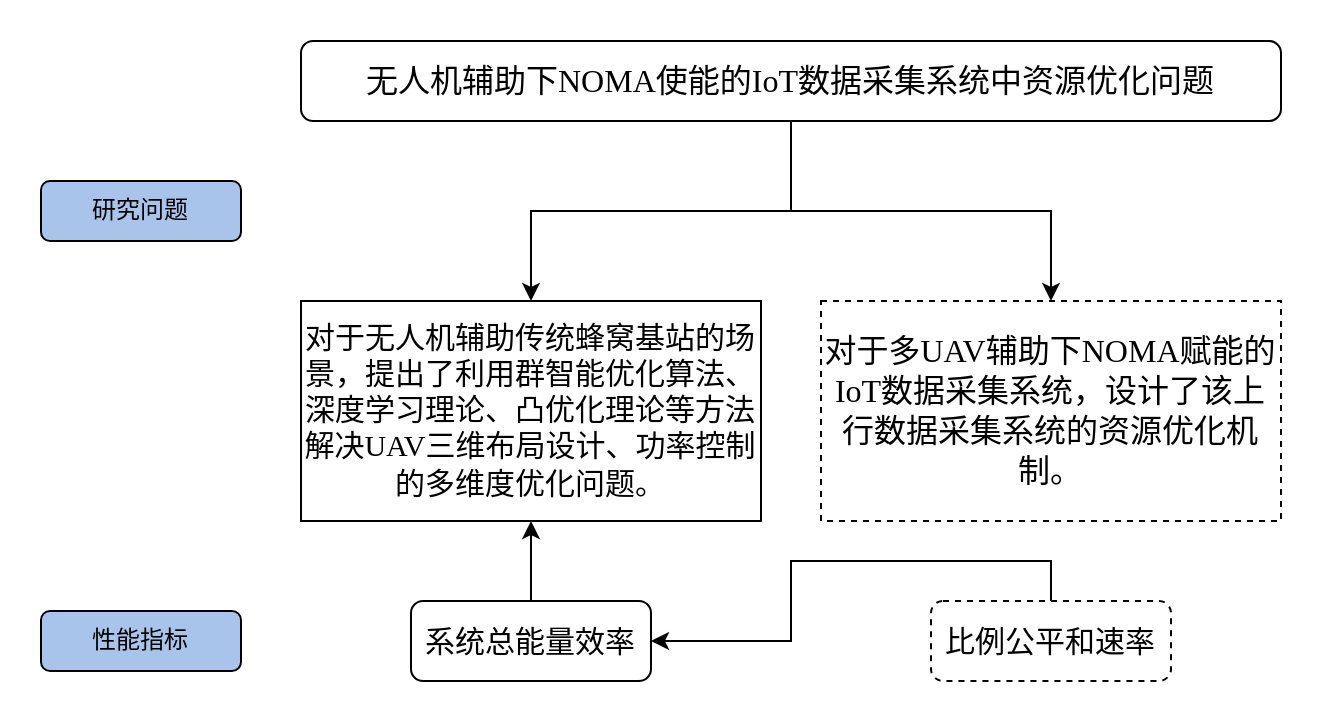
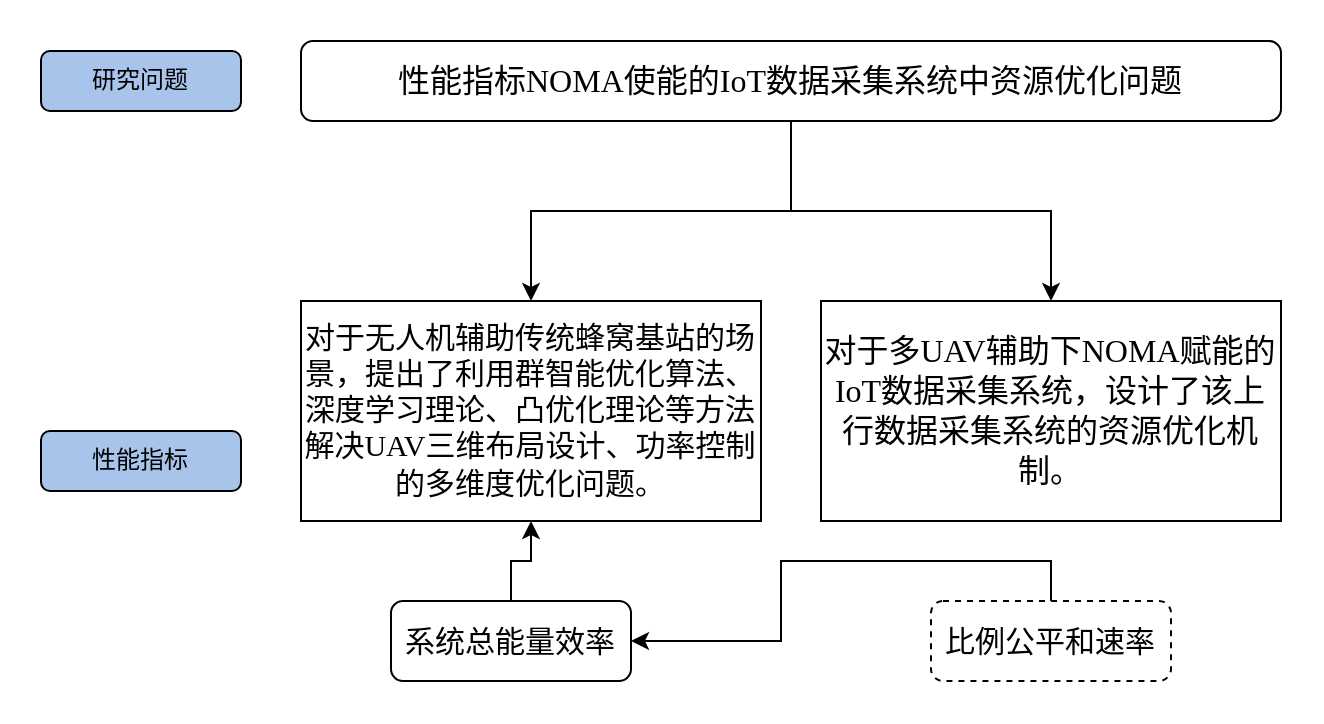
  <mxCell id="0" />
  <mxCell id="1" parent="0" />
  <mxCell id="2" style="edgeStyle=orthogonalEdgeStyle;rounded=0;orthogonalLoop=1;jettySize=auto;html=1;entryX=0.5;entryY=0;entryDx=0;entryDy=0;exitX=0.5;exitY=1;exitDx=0;exitDy=0;" edge="1" parent="1" source="4" target="6"><mxGeometry relative="1" as="geometry" /></mxCell>
  <mxCell id="3" style="edgeStyle=orthogonalEdgeStyle;rounded=0;orthogonalLoop=1;jettySize=auto;html=1;entryX=0.5;entryY=0;entryDx=0;entryDy=0;" edge="1" parent="1" source="4" target="7"><mxGeometry relative="1" as="geometry" /></mxCell>
- <mxCell id="4" value="&lt;span style=&quot;border-color: var(--border-color); font-family: 宋体; font-size: 16px; text-indent: 40.133px;&quot;&gt;无人机辅助下&lt;/span&gt;&lt;span style=&quot;border-color: var(--border-color); font-size: 16px; text-indent: 40.133px;&quot;&gt;&lt;font face=&quot;Times New Roman&quot;&gt;NOMA&lt;/font&gt;&lt;span style=&quot;font-family: 宋体; border-color: var(--border-color); line-height: 20px;&quot;&gt;使能的&lt;/span&gt;&lt;span style=&quot;border-color: var(--border-color); line-height: 20px;&quot; lang=&quot;EN-US&quot;&gt;&lt;font face=&quot;Times New Roman&quot;&gt;IoT&lt;/font&gt;&lt;/span&gt;&lt;span style=&quot;font-family: 宋体; border-color: var(--border-color); line-height: 20px;&quot;&gt;数据采集系统中资源优化问题&lt;/span&gt;&lt;/span&gt;" style="rounded=1;whiteSpace=wrap;html=1;align=center;" vertex="1" parent="1"><mxGeometry x="150" y="20" width="490" height="40" as="geometry" /></mxCell>
- <mxCell id="5" value="&lt;font face=&quot;宋体&quot;&gt;研究问题&lt;/font&gt;" style="rounded=1;whiteSpace=wrap;html=1;fillColor=#A9C4EB;" vertex="1" parent="1"><mxGeometry x="20" y="90" width="100" height="30" as="geometry" /></mxCell>
+ <mxCell id="4" value="&lt;span style=&quot;border-color: var(--border-color); font-family: 宋体; font-size: 16px; text-indent: 40.133px;&quot;&gt;性能指标&lt;/span&gt;&lt;span style=&quot;border-color: var(--border-color); font-size: 16px; text-indent: 40.133px;&quot;&gt;&lt;font face=&quot;Times New Roman&quot;&gt;NOMA&lt;/font&gt;&lt;span style=&quot;font-family: 宋体; border-color: var(--border-color); line-height: 20px;&quot;&gt;使能的&lt;/span&gt;&lt;span style=&quot;border-color: var(--border-color); line-height: 20px;&quot; lang=&quot;EN-US&quot;&gt;&lt;font face=&quot;Times New Roman&quot;&gt;IoT&lt;/font&gt;&lt;/span&gt;&lt;span style=&quot;font-family: 宋体; border-color: var(--border-color); line-height: 20px;&quot;&gt;数据采集系统中资源优化问题&lt;/span&gt;&lt;/span&gt;" style="rounded=1;whiteSpace=wrap;html=1;align=center;" vertex="1" parent="1"><mxGeometry x="150" y="20" width="490" height="40" as="geometry" /></mxCell>
+ <mxCell id="5" value="&lt;font face=&quot;宋体&quot;&gt;研究问题&lt;/font&gt;" style="rounded=1;whiteSpace=wrap;html=1;fillColor=#A9C4EB;" vertex="1" parent="1"><mxGeometry x="20" y="25" width="100" height="30" as="geometry" /></mxCell>
  <mxCell id="6" value="&lt;font style=&quot;font-size: 15px;&quot;&gt;&lt;font style=&quot;font-size: 15px;&quot; face=&quot;宋体&quot;&gt;对于无人机辅助传统蜂窝基站的场景，提出了利用群智能优化算法、深度学习理论、凸优化理论等方法解决&lt;/font&gt;&lt;span style=&quot;line-height: 125%;&quot; lang=&quot;EN-US&quot;&gt;&lt;font style=&quot;font-size: 15px;&quot; face=&quot;Times New Roman&quot;&gt;UAV&lt;/font&gt;&lt;/span&gt;&lt;span style=&quot;font-family: 宋体; line-height: 125%;&quot;&gt;三维布局设计、功率控制的多维度优化问题。&lt;/span&gt;&lt;/font&gt;" style="rounded=0;whiteSpace=wrap;html=1;" vertex="1" parent="1"><mxGeometry x="150" y="150" width="230" height="110" as="geometry" /></mxCell>
- <mxCell id="7" value="&lt;font style=&quot;font-size: 16px;&quot;&gt;&lt;font style=&quot;font-size: 16px;&quot; face=&quot;宋体&quot;&gt;对于多&lt;/font&gt;&lt;span style=&quot;line-height: 125%; font-family: &amp;quot;Times New Roman&amp;quot;, serif;&quot; lang=&quot;EN-US&quot;&gt;UAV&lt;/span&gt;&lt;span style=&quot;line-height: 125%; font-family: 宋体;&quot;&gt;辅助下&lt;/span&gt;&lt;span style=&quot;line-height: 125%;&quot;&gt;&lt;font style=&quot;font-size: 16px;&quot; face=&quot;Times New Roman&quot;&gt;NOMA&lt;/font&gt;&lt;/span&gt;&lt;span style=&quot;line-height: 125%; font-family: 宋体;&quot;&gt;赋能的&lt;/span&gt;&lt;span style=&quot;line-height: 125%; font-family: &amp;quot;Times New Roman&amp;quot;, serif;&quot; lang=&quot;EN-US&quot;&gt;IoT&lt;/span&gt;&lt;span style=&quot;line-height: 125%; font-family: 宋体;&quot;&gt;数据采集系统，设计了该上行数据采集系统的资源优化机制。&lt;/span&gt;&lt;/font&gt;" style="rounded=0;whiteSpace=wrap;html=1;dashed=1;" vertex="1" parent="1"><mxGeometry x="410" y="150" width="230" height="110" as="geometry" /></mxCell>
+ <mxCell id="7" value="&lt;font style=&quot;font-size: 16px;&quot;&gt;&lt;font style=&quot;font-size: 16px;&quot; face=&quot;宋体&quot;&gt;对于多&lt;/font&gt;&lt;span style=&quot;line-height: 125%; font-family: &amp;quot;Times New Roman&amp;quot;, serif;&quot; lang=&quot;EN-US&quot;&gt;UAV&lt;/span&gt;&lt;span style=&quot;line-height: 125%; font-family: 宋体;&quot;&gt;辅助下&lt;/span&gt;&lt;span style=&quot;line-height: 125%;&quot;&gt;&lt;font style=&quot;font-size: 16px;&quot; face=&quot;Times New Roman&quot;&gt;NOMA&lt;/font&gt;&lt;/span&gt;&lt;span style=&quot;line-height: 125%; font-family: 宋体;&quot;&gt;赋能的&lt;/span&gt;&lt;span style=&quot;line-height: 125%; font-family: &amp;quot;Times New Roman&amp;quot;, serif;&quot; lang=&quot;EN-US&quot;&gt;IoT&lt;/span&gt;&lt;span style=&quot;line-height: 125%; font-family: 宋体;&quot;&gt;数据采集系统，设计了该上行数据采集系统的资源优化机制。&lt;/span&gt;&lt;/font&gt;" style="rounded=0;whiteSpace=wrap;html=1;" vertex="1" parent="1"><mxGeometry x="410" y="150" width="230" height="110" as="geometry" /></mxCell>
  <mxCell id="8" style="edgeStyle=orthogonalEdgeStyle;rounded=0;orthogonalLoop=1;jettySize=auto;html=1;entryX=0.5;entryY=1;entryDx=0;entryDy=0;" edge="1" parent="1" source="9" target="6"><mxGeometry relative="1" as="geometry" /></mxCell>
- <mxCell id="9" value="&lt;font style=&quot;font-size: 15px;&quot; face=&quot;宋体&quot;&gt;系统总能量效率&lt;/font&gt;" style="rounded=1;whiteSpace=wrap;html=1;" vertex="1" parent="1"><mxGeometry x="205" y="300" width="120" height="40" as="geometry" /></mxCell>
+ <mxCell id="9" value="&lt;font style=&quot;font-size: 15px;&quot; face=&quot;宋体&quot;&gt;系统总能量效率&lt;/font&gt;" style="rounded=1;whiteSpace=wrap;html=1;" vertex="1" parent="1"><mxGeometry x="195" y="300" width="120" height="40" as="geometry" /></mxCell>
  <mxCell id="10" style="edgeStyle=orthogonalEdgeStyle;rounded=0;orthogonalLoop=1;jettySize=auto;html=1;exitX=0.5;exitY=0;exitDx=0;exitDy=0;" edge="1" parent="1" source="11" target="9"><mxGeometry relative="1" as="geometry" /></mxCell>
  <mxCell id="11" value="&lt;font style=&quot;font-size: 15px;&quot; face=&quot;宋体&quot;&gt;比例公平和速率&lt;/font&gt;" style="rounded=1;whiteSpace=wrap;html=1;dashed=1;" vertex="1" parent="1"><mxGeometry x="465" y="300" width="120" height="40" as="geometry" /></mxCell>
- <mxCell id="12" value="&lt;font face=&quot;宋体&quot;&gt;性能指标&lt;/font&gt;" style="rounded=1;whiteSpace=wrap;html=1;fillColor=#A9C4EB;" vertex="1" parent="1"><mxGeometry x="20" y="305" width="100" height="30" as="geometry" /></mxCell>
+ <mxCell id="12" value="&lt;font face=&quot;宋体&quot;&gt;性能指标&lt;/font&gt;" style="rounded=1;whiteSpace=wrap;html=1;fillColor=#A9C4EB;" vertex="1" parent="1"><mxGeometry x="20" y="215" width="100" height="30" as="geometry" /></mxCell>
